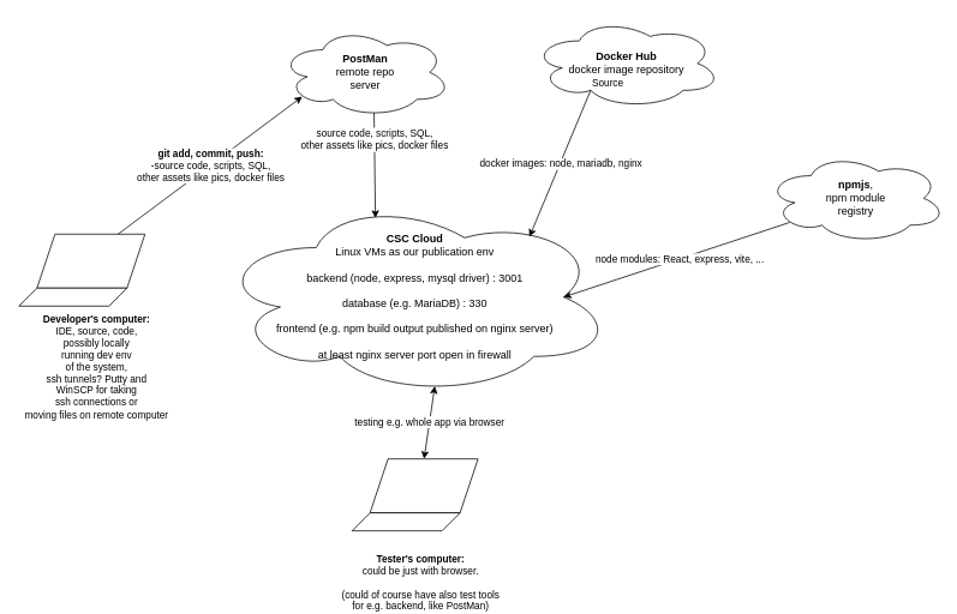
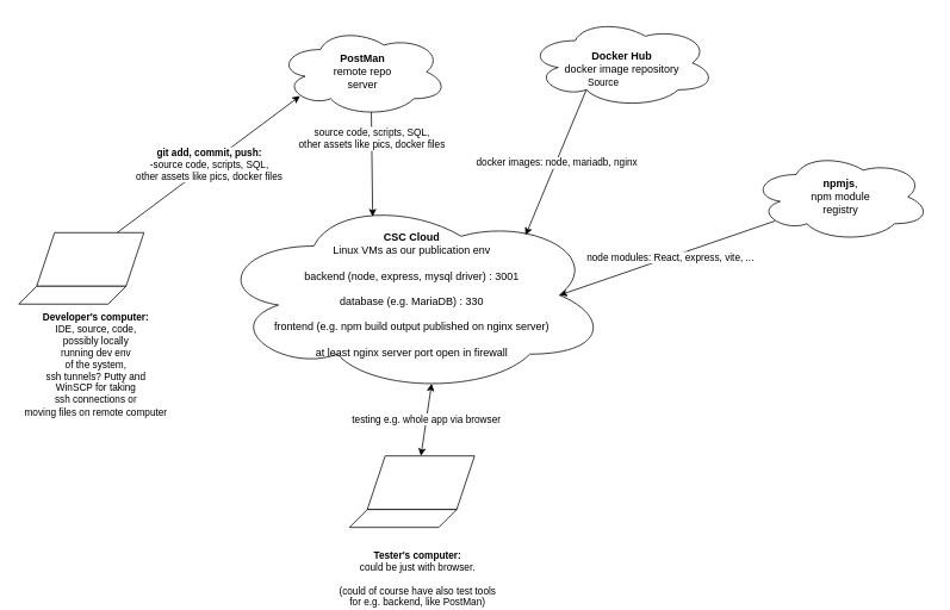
  <mxCell id="0" />
  <mxCell id="1" parent="0" />
  <mxCell id="2" value="" style="endArrow=classic;html=1;rounded=0;entryX=0.875;entryY=0.5;entryDx=0;entryDy=0;entryPerimeter=0;exitX=0.13;exitY=0.77;exitDx=0;exitDy=0;exitPerimeter=0;" edge="1" parent="1" source="6" target="7"><mxGeometry relative="1" as="geometry"><mxPoint x="720" y="310" as="sourcePoint" /><mxPoint x="570" y="450" as="targetPoint" /></mxGeometry></mxCell>
  <mxCell id="3" value="node modules: React, express, vite, ..." style="edgeLabel;html=1;align=center;verticalAlign=middle;resizable=0;points=[];" vertex="1" connectable="0" parent="2"><mxGeometry x="-0.018" relative="1" as="geometry"><mxPoint x="1" as="offset" /></mxGeometry></mxCell>
  <mxCell id="4" value="&lt;b&gt;PostMan&lt;br&gt;&lt;/b&gt;remote repo&lt;br&gt;server" style="ellipse;shape=cloud;whiteSpace=wrap;html=1;" vertex="1" parent="1"><mxGeometry x="310" y="30" width="190" height="100" as="geometry" /></mxCell>
  <mxCell id="5" value="&lt;b&gt;Docker Hub&lt;/b&gt;&lt;br&gt;docker image repository" style="ellipse;shape=cloud;whiteSpace=wrap;html=1;" vertex="1" parent="1"><mxGeometry x="590" y="20" width="210" height="100" as="geometry" /></mxCell>
- <mxCell id="6" value="&lt;b&gt;npmjs&lt;/b&gt;, &lt;br&gt;npm module &lt;br&gt;registry" style="ellipse;shape=cloud;whiteSpace=wrap;html=1;" vertex="1" parent="1"><mxGeometry x="850" y="170" width="200" height="100" as="geometry" /></mxCell>
+ <mxCell id="6" value="&lt;b&gt;npmjs&lt;/b&gt;, &lt;br&gt;npm module &lt;br&gt;registry" style="ellipse;shape=cloud;whiteSpace=wrap;html=1;" vertex="1" parent="1"><mxGeometry x="840" y="170" width="200" height="100" as="geometry" /></mxCell>
  <mxCell id="7" value="&lt;b&gt;CSC Cloud&lt;/b&gt;&lt;br&gt;Linux VMs as our publication env&lt;br&gt;&lt;br&gt;backend (node, express, mysql driver) : 3001&lt;br&gt;&lt;br&gt;database (e.g. MariaDB) : 330&lt;br&gt;&lt;br&gt;frontend (e.g. npm build output published on nginx server)&lt;br&gt;&lt;br&gt;at least nginx server port open in firewall" style="ellipse;shape=cloud;whiteSpace=wrap;html=1;" vertex="1" parent="1"><mxGeometry x="240" y="220" width="440" height="220" as="geometry" /></mxCell>
  <mxCell id="8" value="" style="group" vertex="1" connectable="0" parent="1"><mxGeometry x="20" y="260" width="140" height="80" as="geometry" /></mxCell>
  <mxCell id="9" value="" style="shape=parallelogram;perimeter=parallelogramPerimeter;whiteSpace=wrap;html=1;fixedSize=1;" vertex="1" parent="8"><mxGeometry x="20" width="120" height="60" as="geometry" /></mxCell>
  <mxCell id="10" value="" style="shape=parallelogram;perimeter=parallelogramPerimeter;whiteSpace=wrap;html=1;fixedSize=1;" vertex="1" parent="8"><mxGeometry y="60" width="120" height="20" as="geometry" /></mxCell>
  <mxCell id="11" value="" style="group" vertex="1" connectable="0" parent="1"><mxGeometry x="390" y="510" width="140" height="80" as="geometry" /></mxCell>
  <mxCell id="12" value="" style="shape=parallelogram;perimeter=parallelogramPerimeter;whiteSpace=wrap;html=1;fixedSize=1;" vertex="1" parent="11"><mxGeometry x="20" width="120" height="60" as="geometry" /></mxCell>
  <mxCell id="13" value="" style="shape=parallelogram;perimeter=parallelogramPerimeter;whiteSpace=wrap;html=1;fixedSize=1;" vertex="1" parent="11"><mxGeometry y="60" width="120" height="20" as="geometry" /></mxCell>
  <mxCell id="14" value="testing e.g. whole app via browser" style="endArrow=classic;startArrow=classic;html=1;rounded=0;exitX=0.5;exitY=0;exitDx=0;exitDy=0;entryX=0.55;entryY=0.95;entryDx=0;entryDy=0;entryPerimeter=0;" edge="1" parent="1" source="12" target="7"><mxGeometry width="50" height="50" relative="1" as="geometry"><mxPoint x="500" y="440" as="sourcePoint" /><mxPoint x="550" y="390" as="targetPoint" /></mxGeometry></mxCell>
  <mxCell id="15" value="" style="endArrow=classic;html=1;rounded=0;exitX=0.31;exitY=0.8;exitDx=0;exitDy=0;exitPerimeter=0;entryX=0.789;entryY=0.195;entryDx=0;entryDy=0;entryPerimeter=0;" edge="1" parent="1" source="5" target="7"><mxGeometry relative="1" as="geometry"><mxPoint x="330" y="620" as="sourcePoint" /><mxPoint x="490" y="620" as="targetPoint" /></mxGeometry></mxCell>
  <mxCell id="16" value="docker images: node, mariadb, nginx" style="edgeLabel;resizable=0;html=1;align=center;verticalAlign=middle;" connectable="0" vertex="1" parent="15"><mxGeometry relative="1" as="geometry" /></mxCell>
  <mxCell id="17" value="Source" style="edgeLabel;resizable=0;html=1;align=left;verticalAlign=bottom;" connectable="0" vertex="1" parent="15"><mxGeometry x="-1" relative="1" as="geometry" /></mxCell>
  <mxCell id="18" value="" style="endArrow=classic;html=1;rounded=0;exitX=0.55;exitY=0.95;exitDx=0;exitDy=0;exitPerimeter=0;entryX=0.4;entryY=0.1;entryDx=0;entryDy=0;entryPerimeter=0;" edge="1" parent="1" source="4" target="7"><mxGeometry relative="1" as="geometry"><mxPoint x="617" y="137" as="sourcePoint" /><mxPoint x="400" y="250" as="targetPoint" /></mxGeometry></mxCell>
  <mxCell id="19" value="source code, scripts, SQL, &lt;br&gt;other assets like pics, docker files" style="edgeLabel;resizable=0;html=1;align=center;verticalAlign=middle;" connectable="0" vertex="1" parent="18"><mxGeometry relative="1" as="geometry"><mxPoint x="-1" y="-29" as="offset" /></mxGeometry></mxCell>
  <mxCell id="20" value="&lt;b&gt;Developer's computer:&lt;br&gt;&lt;/b&gt;IDE, source, code,&lt;br&gt;possibly locally&lt;br&gt;running dev env&lt;br&gt;of the system,&lt;br&gt;ssh tunnels? Putty and&lt;br&gt;WinSCP for taking&lt;br&gt;ssh connections or&lt;br&gt;moving files on remote computer" style="edgeLabel;resizable=0;html=1;align=center;verticalAlign=middle;spacingTop=0;spacing=12;" connectable="0" vertex="1" parent="1"><mxGeometry x="100.001" y="409.999" as="geometry"><mxPoint x="5" y="-2" as="offset" /></mxGeometry></mxCell>
  <mxCell id="21" value="&lt;b&gt;Tester's computer:&lt;br&gt;&lt;/b&gt;could be just with browser.&lt;br&gt;&lt;br&gt;(could of course have also test tools&lt;br&gt;for e.g. backend, like PostMan)" style="edgeLabel;resizable=0;html=1;align=center;verticalAlign=middle;spacingTop=0;spacing=12;" connectable="0" vertex="1" parent="1"><mxGeometry x="460.001" y="649.999" as="geometry"><mxPoint x="5" y="-2" as="offset" /></mxGeometry></mxCell>
  <mxCell id="22" value="d" style="endArrow=classic;html=1;rounded=0;exitX=0.75;exitY=0;exitDx=0;exitDy=0;entryX=0.13;entryY=0.77;entryDx=0;entryDy=0;entryPerimeter=0;" edge="1" parent="1" source="9" target="4"><mxGeometry relative="1" as="geometry"><mxPoint x="425" y="135" as="sourcePoint" /><mxPoint x="428" y="282" as="targetPoint" /></mxGeometry></mxCell>
  <mxCell id="23" value="&lt;b&gt;git add, commit, push:&lt;/b&gt;&lt;br&gt;-source code, scripts, SQL, &lt;br&gt;other assets like pics, docker files" style="edgeLabel;resizable=0;html=1;align=center;verticalAlign=middle;" connectable="0" vertex="1" parent="22"><mxGeometry relative="1" as="geometry" /></mxCell>
